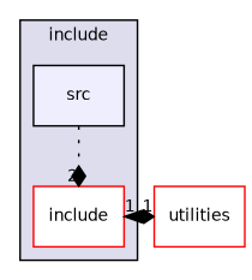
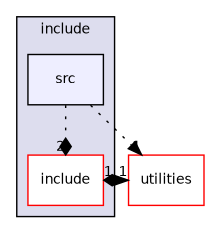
  digraph {
    compound=true
    node [color=red fillcolor=white fontname=Helvetica fontsize=10 shape=box style=filled]
    edge [arrowhead=normal headlabel=1 labeldistance=1.5 labelfontname=Helvetica labelfontsize=10 style=dotted]
    n1 [label=include]
    n2 [fillcolor="#eeeeff" label=src pencolor=black color=""]
    n3 [label=utilities]
    subgraph cluster_1 {
      bgcolor="#ddddee"
      fontname=Helvetica
      fontsize=10
      label=include
      pencolor=black
      n1
      n2
    }
-   n1 -> n3 [arrowhead=diamond style=solid]
+   n1 -> n3 [style=solid]
    n2 -> n1 [arrowhead=diamond headlabel=2]
-   n3 -> n1
+   n2 -> n3
+   n3 -> n1 [arrowhead=diamond]
  }
